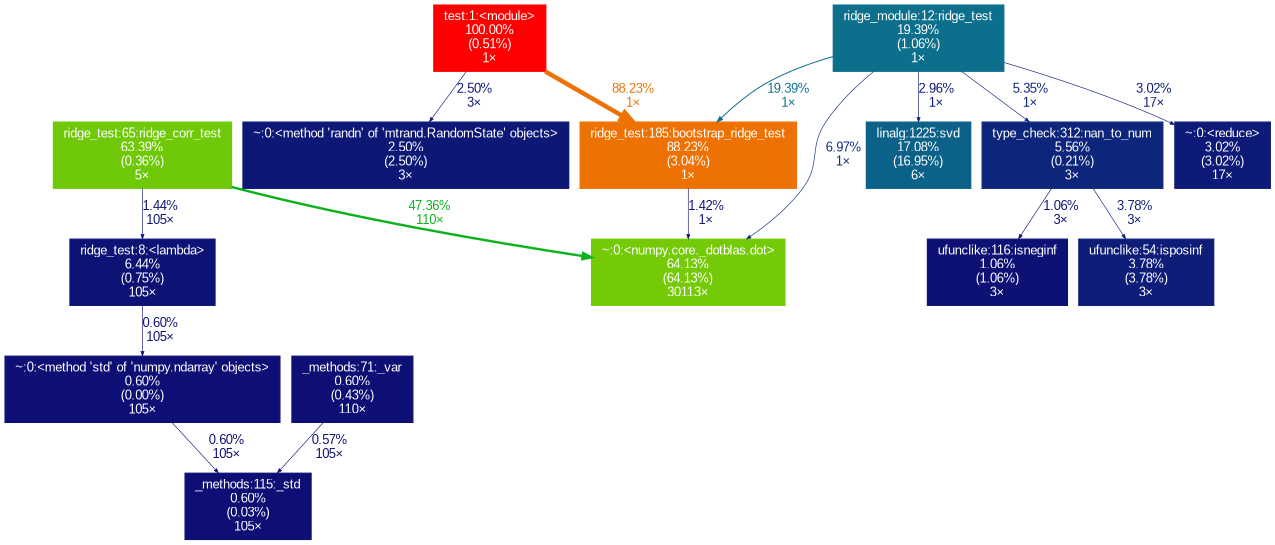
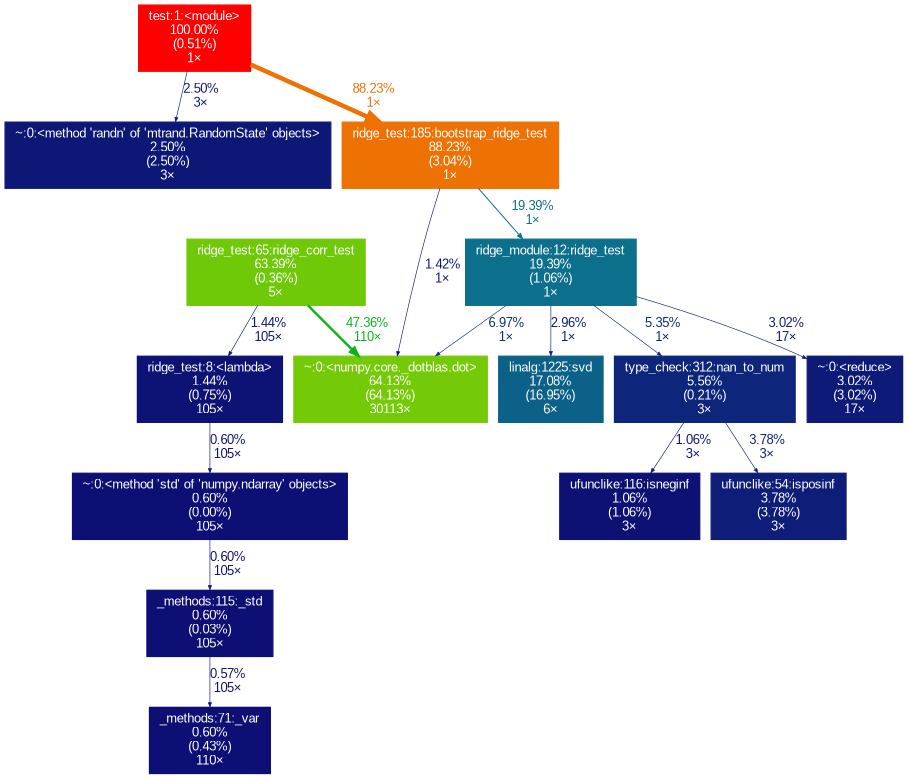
  digraph {
    fontname=Arial
    nodesep=0.125
    ranksep=0.25
    node [color="#0d0f74" fontcolor="#ffffff" fontname=Arial fontsize=10.00 shape=box style=filled]
    edge [arrowsize=0.35 color="#0d1375" fontcolor="#0d1375" fontname=Arial fontsize=10.00 labeldistance=0.50 penwidth=0.50]
    n1 [color="#6fc908" height=0 label="ridge_test:65:ridge_corr_test\n63.39%\n(0.36%)\n5×" width=0]
    n2 [color="#75ca08" height=0 label="~:0:<numpy.core._dotblas.dot>\n64.13%\n(64.13%)\n30113×" width=0]
-   n3 [color="#0d1375" height=0 label="ridge_test:8:<lambda>\n6.44%\n(0.75%)\n105×" width=0]
+   n3 [color="#0d1375" height=0 label="ridge_test:8:<lambda>\n1.44%\n(0.75%)\n105×" width=0]
    n4 [height=0 label="~:0:<method 'std' of 'numpy.ndarray' objects>\n0.60%\n(0.00%)\n105×" width=0]
    n5 [color="#0c6189" height=0 label="linalg:1225:svd\n17.08%\n(16.95%)\n6×" width=0]
    n6 [height=0 label="_methods:115:_std\n0.60%\n(0.03%)\n105×" width=0]
    n7 [color="#0d257a" height=0 label="type_check:312:nan_to_num\n5.56%\n(0.21%)\n3×" width=0]
    n8 [color="#0d1174" height=0 label="ufunclike:116:isneginf\n1.06%\n(1.06%)\n3×" width=0]
    n9 [color="#0d1d78" height=0 label="ufunclike:54:isposinf\n3.78%\n(3.78%)\n3×" width=0]
    n10 [color="#ff0000" height=0 label="test:1:<module>\n100.00%\n(0.51%)\n1×" width=0]
    n11 [color="#0d1776" height=0 label="~:0:<method 'randn' of 'mtrand.RandomState' objects>\n2.50%\n(2.50%)\n3×" width=0]
    n12 [color="#ed7103" height=0 label="ridge_test:185:bootstrap_ridge_test\n88.23%\n(3.04%)\n1×" width=0]
    n13 [color="#0c6f8c" height=0 label="ridge_module:12:ridge_test\n19.39%\n(1.06%)\n1×" width=0]
    n14 [color="#0d1a77" height=0 label="~:0:<reduce>\n3.02%\n(3.02%)\n17×" width=0]
    n15 [height=0 label="_methods:71:_var\n0.60%\n(0.43%)\n110×" width=0]
    n1 -> n2 [arrowsize=0.69 color="#0ab21c" fontcolor="#0ab21c" label="47.36%\n110×" labeldistance=1.89 penwidth=1.89]
    n1 -> n3 [label="1.44%\n105×"]
    n3 -> n4 [color="#0d0f74" fontcolor="#0d0f74" label="0.60%\n105×"]
    n4 -> n6 [color="#0d0f74" fontcolor="#0d0f74" label="0.60%\n105×"]
-   n15 -> n6 [color="#0d0f73" fontcolor="#0d0f73" label="0.57%\n105×"]
+   n6 -> n15 [color="#0d0f73" fontcolor="#0d0f73" label="0.57%\n105×"]
    n7 -> n8 [color="#0d1174" fontcolor="#0d1174" label="1.06%\n3×"]
    n7 -> n9 [color="#0d1d78" fontcolor="#0d1d78" label="3.78%\n3×"]
    n10 -> n11 [color="#0d1776" fontcolor="#0d1776" label="2.50%\n3×"]
    n10 -> n12 [arrowsize=0.94 color="#ed7103" fontcolor="#ed7103" label="88.23%\n1×" labeldistance=3.53 penwidth=3.53]
    n12 -> n2 [label="1.42%\n1×"]
-   n13 -> n12 [arrowsize=0.44 color="#0c6f8c" fontcolor="#0c6f8c" label="19.39%\n1×" labeldistance=0.78 penwidth=0.78]
+   n12 -> n13 [arrowsize=0.44 color="#0c6f8c" fontcolor="#0c6f8c" label="19.39%\n1×" labeldistance=0.78 penwidth=0.78]
    n13 -> n2 [color="#0d2c7c" fontcolor="#0d2c7c" label="6.97%\n1×"]
    n13 -> n5 [color="#0d1977" fontcolor="#0d1977" label="2.96%\n1×"]
    n13 -> n7 [color="#0d247a" fontcolor="#0d247a" label="5.35%\n1×"]
    n13 -> n14 [color="#0d1a77" fontcolor="#0d1a77" label="3.02%\n17×"]
  }
